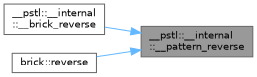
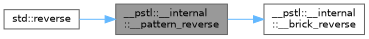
  digraph {
    rankdir=LR
    node [color=grey40 fillcolor=white fontname=Helvetica fontsize=10 shape=box style=filled]
    edge [color=steelblue1 fontname=Helvetica fontsize=10 labelfontname=Helvetica labelfontsize=10 style=solid]
    n1 [color=gray40 fillcolor=grey60 fontcolor=black height=0.2 label="__pstl::__internal\l::__pattern_reverse" width=0.4]
    n2 [height=0.2 label="__pstl::__internal\l::__brick_reverse" width=0.4]
-   n3 [height=0.2 label="brick::reverse" width=0.4]
-   n2 -> n1
+   n3 [height=0.2 label="std::reverse" width=0.4]
+   n1 -> n2
    n3 -> n1
  }
